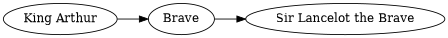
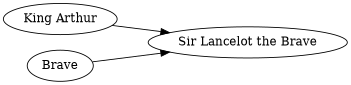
  digraph {
    rankdir=LR
    n1 [label="King Arthur"]
    n2 [label=Brave]
    n3 [label="Sir Lancelot the Brave"]
-   n1 -> n2
+   n1 -> n3
    n2 -> n3
  }
